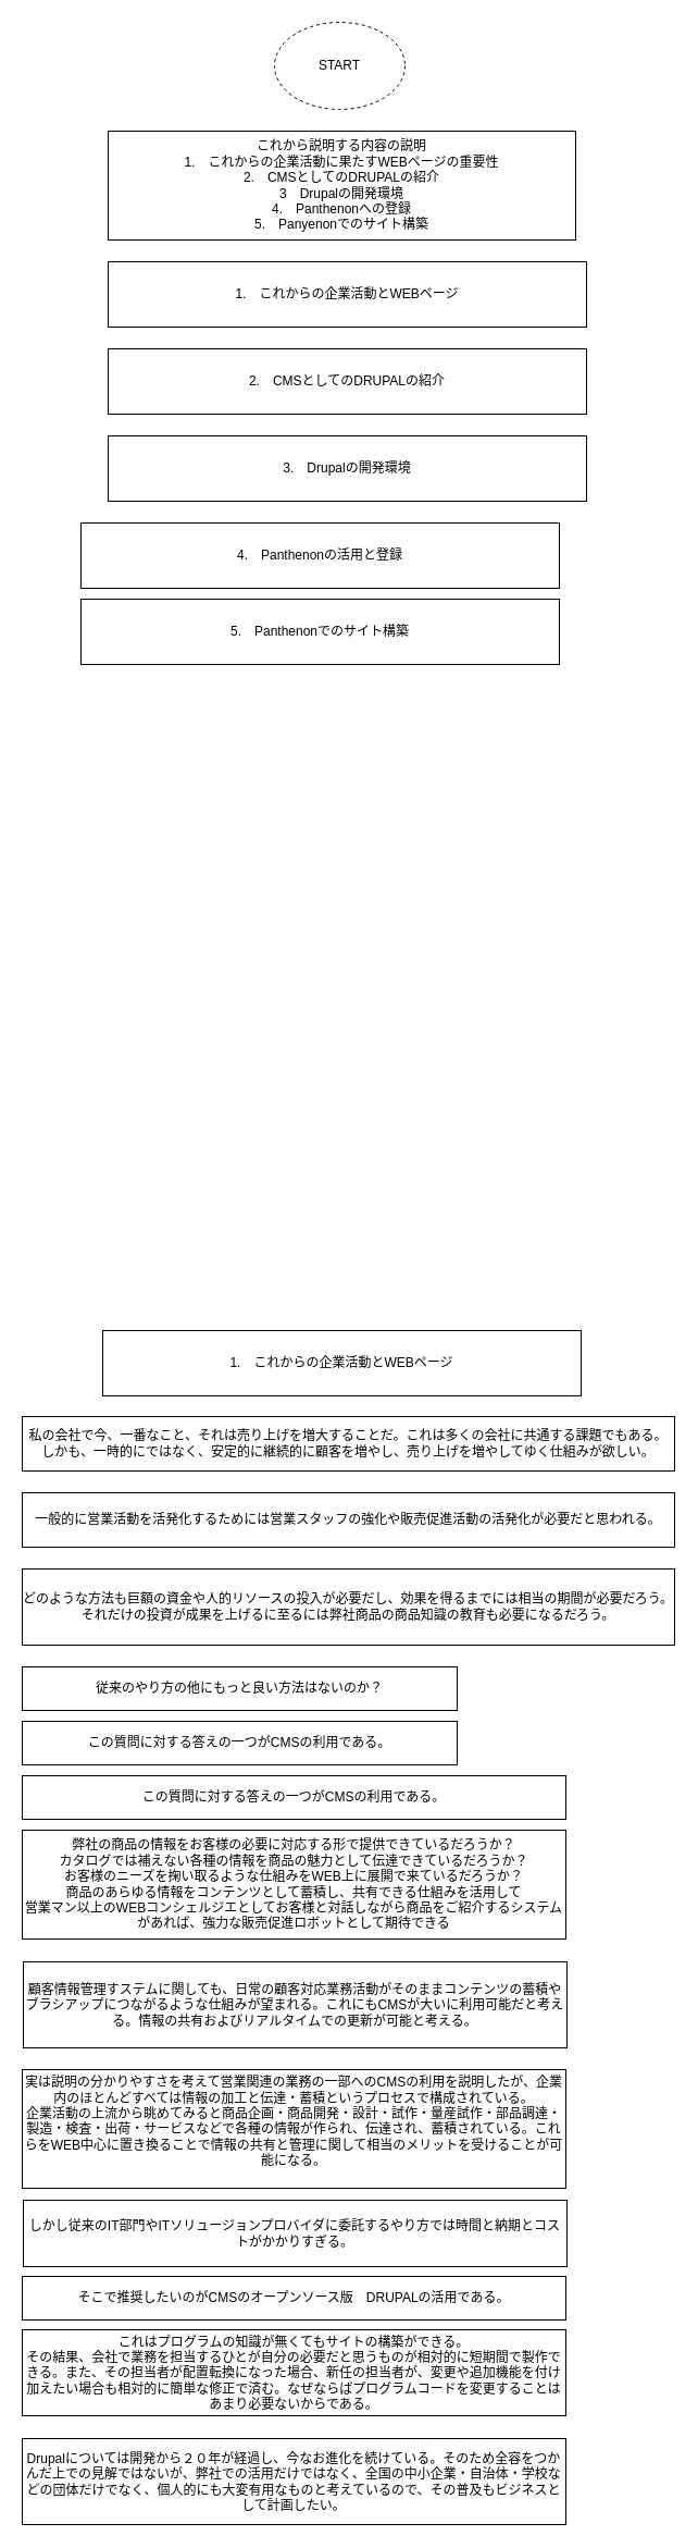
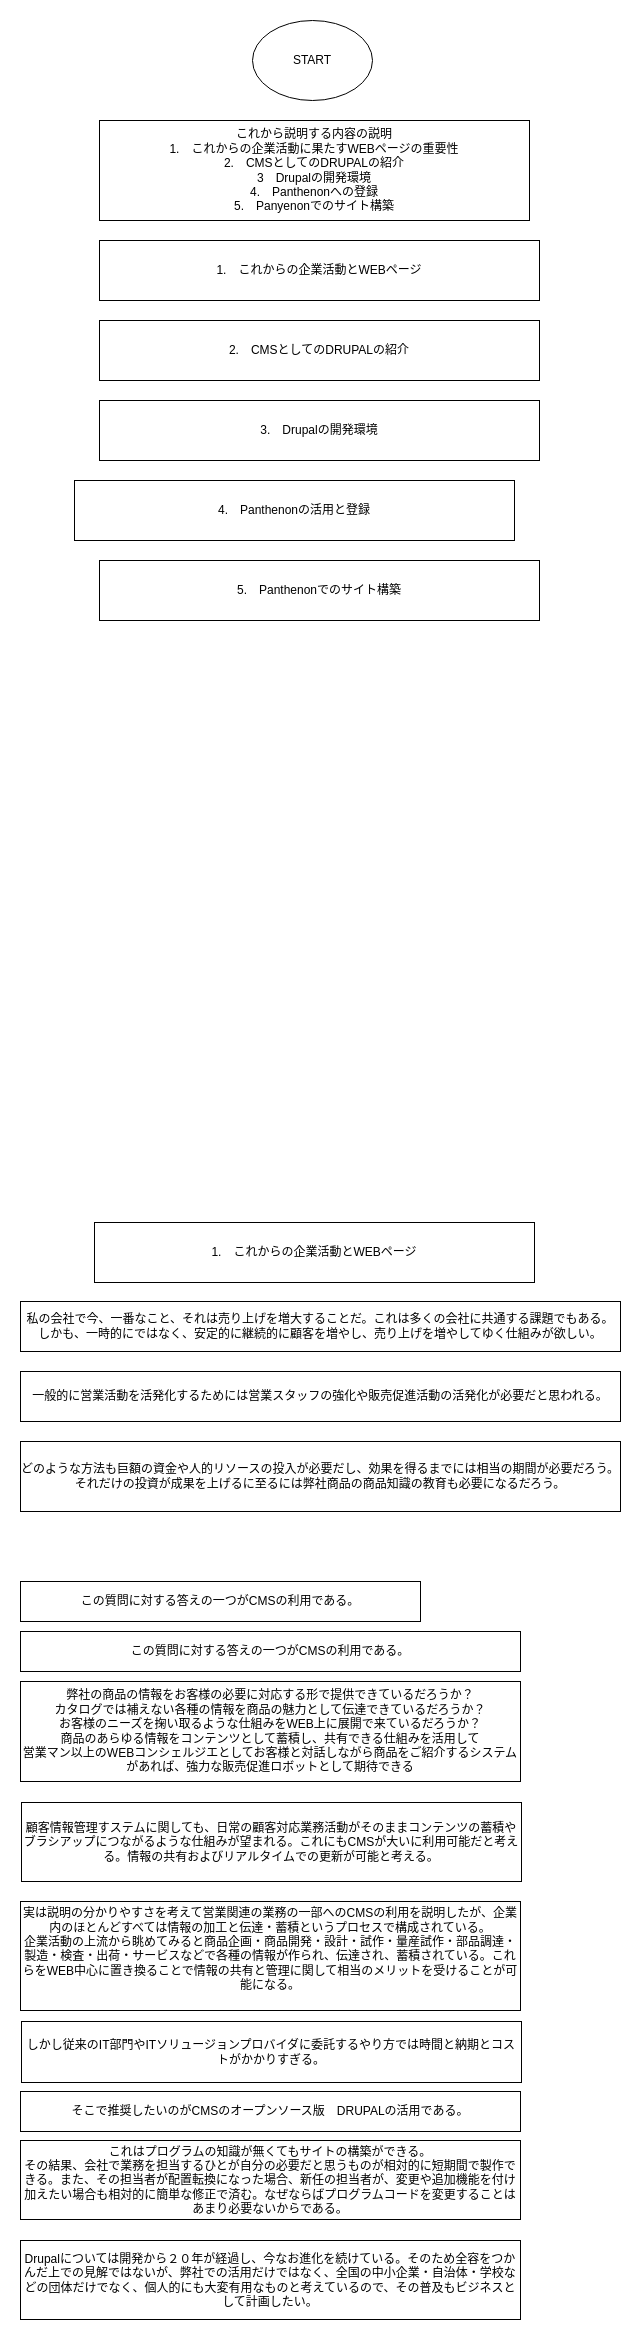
  <mxCell id="0" />
  <mxCell id="1" parent="0" />
- <mxCell id="2" value="START" style="ellipse;whiteSpace=wrap;html=1;dashed=1;" parent="1" vertex="1"><mxGeometry x="252" y="20" width="120" height="80" as="geometry" /></mxCell>
+ <mxCell id="2" value="START" style="ellipse;whiteSpace=wrap;html=1;" parent="1" vertex="1"><mxGeometry x="252" y="20" width="120" height="80" as="geometry" /></mxCell>
  <mxCell id="3" value="これから説明する内容の説明&lt;br&gt;1.　これからの企業活動に果たすWEBページの重要性&lt;br&gt;2.　CMSとしてのDRUPALの紹介&lt;br&gt;3　Drupalの開発環境&lt;br&gt;4.　Panthenonへの登録&lt;br&gt;5.　Panyenonでのサイト構築&lt;br&gt;" style="rounded=0;whiteSpace=wrap;html=1;" parent="1" vertex="1"><mxGeometry x="99" y="120" width="430" height="100" as="geometry" /></mxCell>
  <mxCell id="4" value="1.　これからの企業活動とWEBページ" style="rounded=0;whiteSpace=wrap;html=1;" parent="1" vertex="1"><mxGeometry x="99" y="240" width="440" height="60" as="geometry" /></mxCell>
  <mxCell id="5" value="2.　CMSとしてのDRUPALの紹介" style="rounded=0;whiteSpace=wrap;html=1;" parent="1" vertex="1"><mxGeometry x="99" y="320" width="440" height="60" as="geometry" /></mxCell>
  <mxCell id="6" value="3.　Drupalの開発環境" style="rounded=0;whiteSpace=wrap;html=1;" parent="1" vertex="1"><mxGeometry x="99" y="400" width="440" height="60" as="geometry" /></mxCell>
  <mxCell id="7" value="4.　Panthenonの活用と登録" style="rounded=0;whiteSpace=wrap;html=1;" parent="1" vertex="1"><mxGeometry x="74" y="480" width="440" height="60" as="geometry" /></mxCell>
- <mxCell id="8" value="5.　Panthenonでのサイト構築" style="rounded=0;whiteSpace=wrap;html=1;" parent="1" vertex="1"><mxGeometry x="74" y="550" width="440" height="60" as="geometry" /></mxCell>
+ <mxCell id="8" value="5.　Panthenonでのサイト構築" style="rounded=0;whiteSpace=wrap;html=1;" parent="1" vertex="1"><mxGeometry x="99" y="560" width="440" height="60" as="geometry" /></mxCell>
  <mxCell id="9" value="1.　これからの企業活動とWEBページ" style="rounded=0;whiteSpace=wrap;html=1;" parent="1" vertex="1"><mxGeometry x="94" y="1222" width="440" height="60" as="geometry" /></mxCell>
  <mxCell id="10" value="私の会社で今、一番なこと、それは売り上げを増大することだ。これは多くの会社に共通する課題でもある。&lt;br&gt;しかも、一時的にではなく、安定的に継続的に顧客を増やし、売り上げを増やしてゆく仕組みが欲しい。&lt;br&gt;" style="rounded=0;whiteSpace=wrap;html=1;" parent="1" vertex="1"><mxGeometry x="20" y="1301" width="600" height="50" as="geometry" /></mxCell>
  <mxCell id="11" value="一般的に営業活動を活発化するためには営業スタッフの強化や販売促進活動の活発化が必要だと思われる。&lt;br&gt;" style="rounded=0;whiteSpace=wrap;html=1;" parent="1" vertex="1"><mxGeometry x="20" y="1371" width="600" height="50" as="geometry" /></mxCell>
  <mxCell id="12" value="どのような方法も巨額の資金や人的リソースの投入が必要だし、効果を得るまでには相当の期間が必要だろう。それだけの投資が成果を上げるに至るには弊社商品の商品知識の教育も必要になるだろう。" style="rounded=0;whiteSpace=wrap;html=1;" parent="1" vertex="1"><mxGeometry x="20" y="1441" width="600" height="70" as="geometry" /></mxCell>
- <mxCell id="13" value="従来のやり方の他にもっと良い方法はないのか？" style="rounded=0;whiteSpace=wrap;html=1;" parent="1" vertex="1"><mxGeometry x="20" y="1531" width="400" height="40" as="geometry" /></mxCell>
  <mxCell id="14" value="この質問に対する答えの一つがCMSの利用である。" style="rounded=0;whiteSpace=wrap;html=1;" parent="1" vertex="1"><mxGeometry x="20" y="1581" width="400" height="40" as="geometry" /></mxCell>
  <mxCell id="15" value="この質問に対する答えの一つがCMSの利用である。" style="rounded=0;whiteSpace=wrap;html=1;" parent="1" vertex="1"><mxGeometry x="20" y="1631" width="500" height="40" as="geometry" /></mxCell>
  <mxCell id="16" value="弊社の商品の情報をお客様の必要に対応する形で提供できているだろうか？&lt;br&gt;カタログでは補えない各種の情報を商品の魅力として伝達できているだろうか？&lt;br&gt;お客様のニーズを掬い取るような仕組みをWEB上に展開で来ているだろうか？&lt;br&gt;商品のあらゆる情報をコンテンツとして蓄積し、共有できる仕組みを活用して&lt;br&gt;営業マン以上のWEBコンシェルジエとしてお客様と対話しながら商品をご紹介するシステムがあれば、強力な販売促進ロボットとして期待できる&lt;br&gt;" style="rounded=0;whiteSpace=wrap;html=1;" parent="1" vertex="1"><mxGeometry x="20" y="1681" width="500" height="100" as="geometry" /></mxCell>
  <mxCell id="17" value="顧客情報管理すステムに関しても、日常の顧客対応業務活動がそのままコンテンツの蓄積やブラシアップにつながるような仕組みが望まれる。これにもCMSが大いに利用可能だと考える。情報の共有およびリアルタイムでの更新が可能と考える。" style="rounded=0;whiteSpace=wrap;html=1;" parent="1" vertex="1"><mxGeometry x="21" y="1802" width="500" height="79" as="geometry" /></mxCell>
  <mxCell id="18" value="実は説明の分かりやすさを考えて営業関連の業務の一部へのCMSの利用を説明したが、企業内のほとんどすべては情報の加工と伝達・蓄積というプロセスで構成されている。&lt;br&gt;企業活動の上流から眺めてみると商品企画・商品開発・設計・試作・量産試作・部品調達・製造・検査・出荷・サービスなどで各種の情報が作られ、伝達され、蓄積されている。これらをWEB中心に置き換ることで情報の共有と管理に関して相当のメリットを受けることが可能になる。&lt;br&gt;&lt;br&gt;" style="rounded=0;whiteSpace=wrap;html=1;" parent="1" vertex="1"><mxGeometry x="20" y="1901" width="500" height="109" as="geometry" /></mxCell>
  <mxCell id="19" value="しかし従来のIT部門やITソリュージョンプロバイダに委託するやり方では時間と納期とコストがかかりすぎる。&lt;br&gt;" style="rounded=0;whiteSpace=wrap;html=1;" parent="1" vertex="1"><mxGeometry x="21" y="2021" width="500" height="61" as="geometry" /></mxCell>
  <mxCell id="20" value="そこで推奨したいのがCMSのオープンソース版　DRUPALの活用である。&lt;br&gt;" style="rounded=0;whiteSpace=wrap;html=1;" parent="1" vertex="1"><mxGeometry x="20" y="2091" width="500" height="40" as="geometry" /></mxCell>
  <mxCell id="21" value="これはプログラムの知識が無くてもサイトの構築ができる。&lt;br&gt;その結果、会社で業務を担当するひとが自分の必要だと思うものが相対的に短期間で製作できる。また、その担当者が配置転換になった場合、新任の担当者が、変更や追加機能を付け加えたい場合も相対的に簡単な修正で済む。なぜならばプログラムコードを変更することはあまり必要ないからである。&lt;br&gt;" style="rounded=0;whiteSpace=wrap;html=1;" parent="1" vertex="1"><mxGeometry x="20" y="2140" width="500" height="79" as="geometry" /></mxCell>
  <mxCell id="22" value="Drupalについては開発から２０年が経過し、今なお進化を続けている。そのため全容をつかんだ上での見解ではないが、弊社での活用だけではなく、全国の中小企業・自治体・学校などの団体だけでなく、個人的にも大変有用なものと考えているので、その普及もビジネスとして計画したい。&lt;br&gt;" style="rounded=0;whiteSpace=wrap;html=1;" parent="1" vertex="1"><mxGeometry x="20" y="2240" width="500" height="79" as="geometry" /></mxCell>
